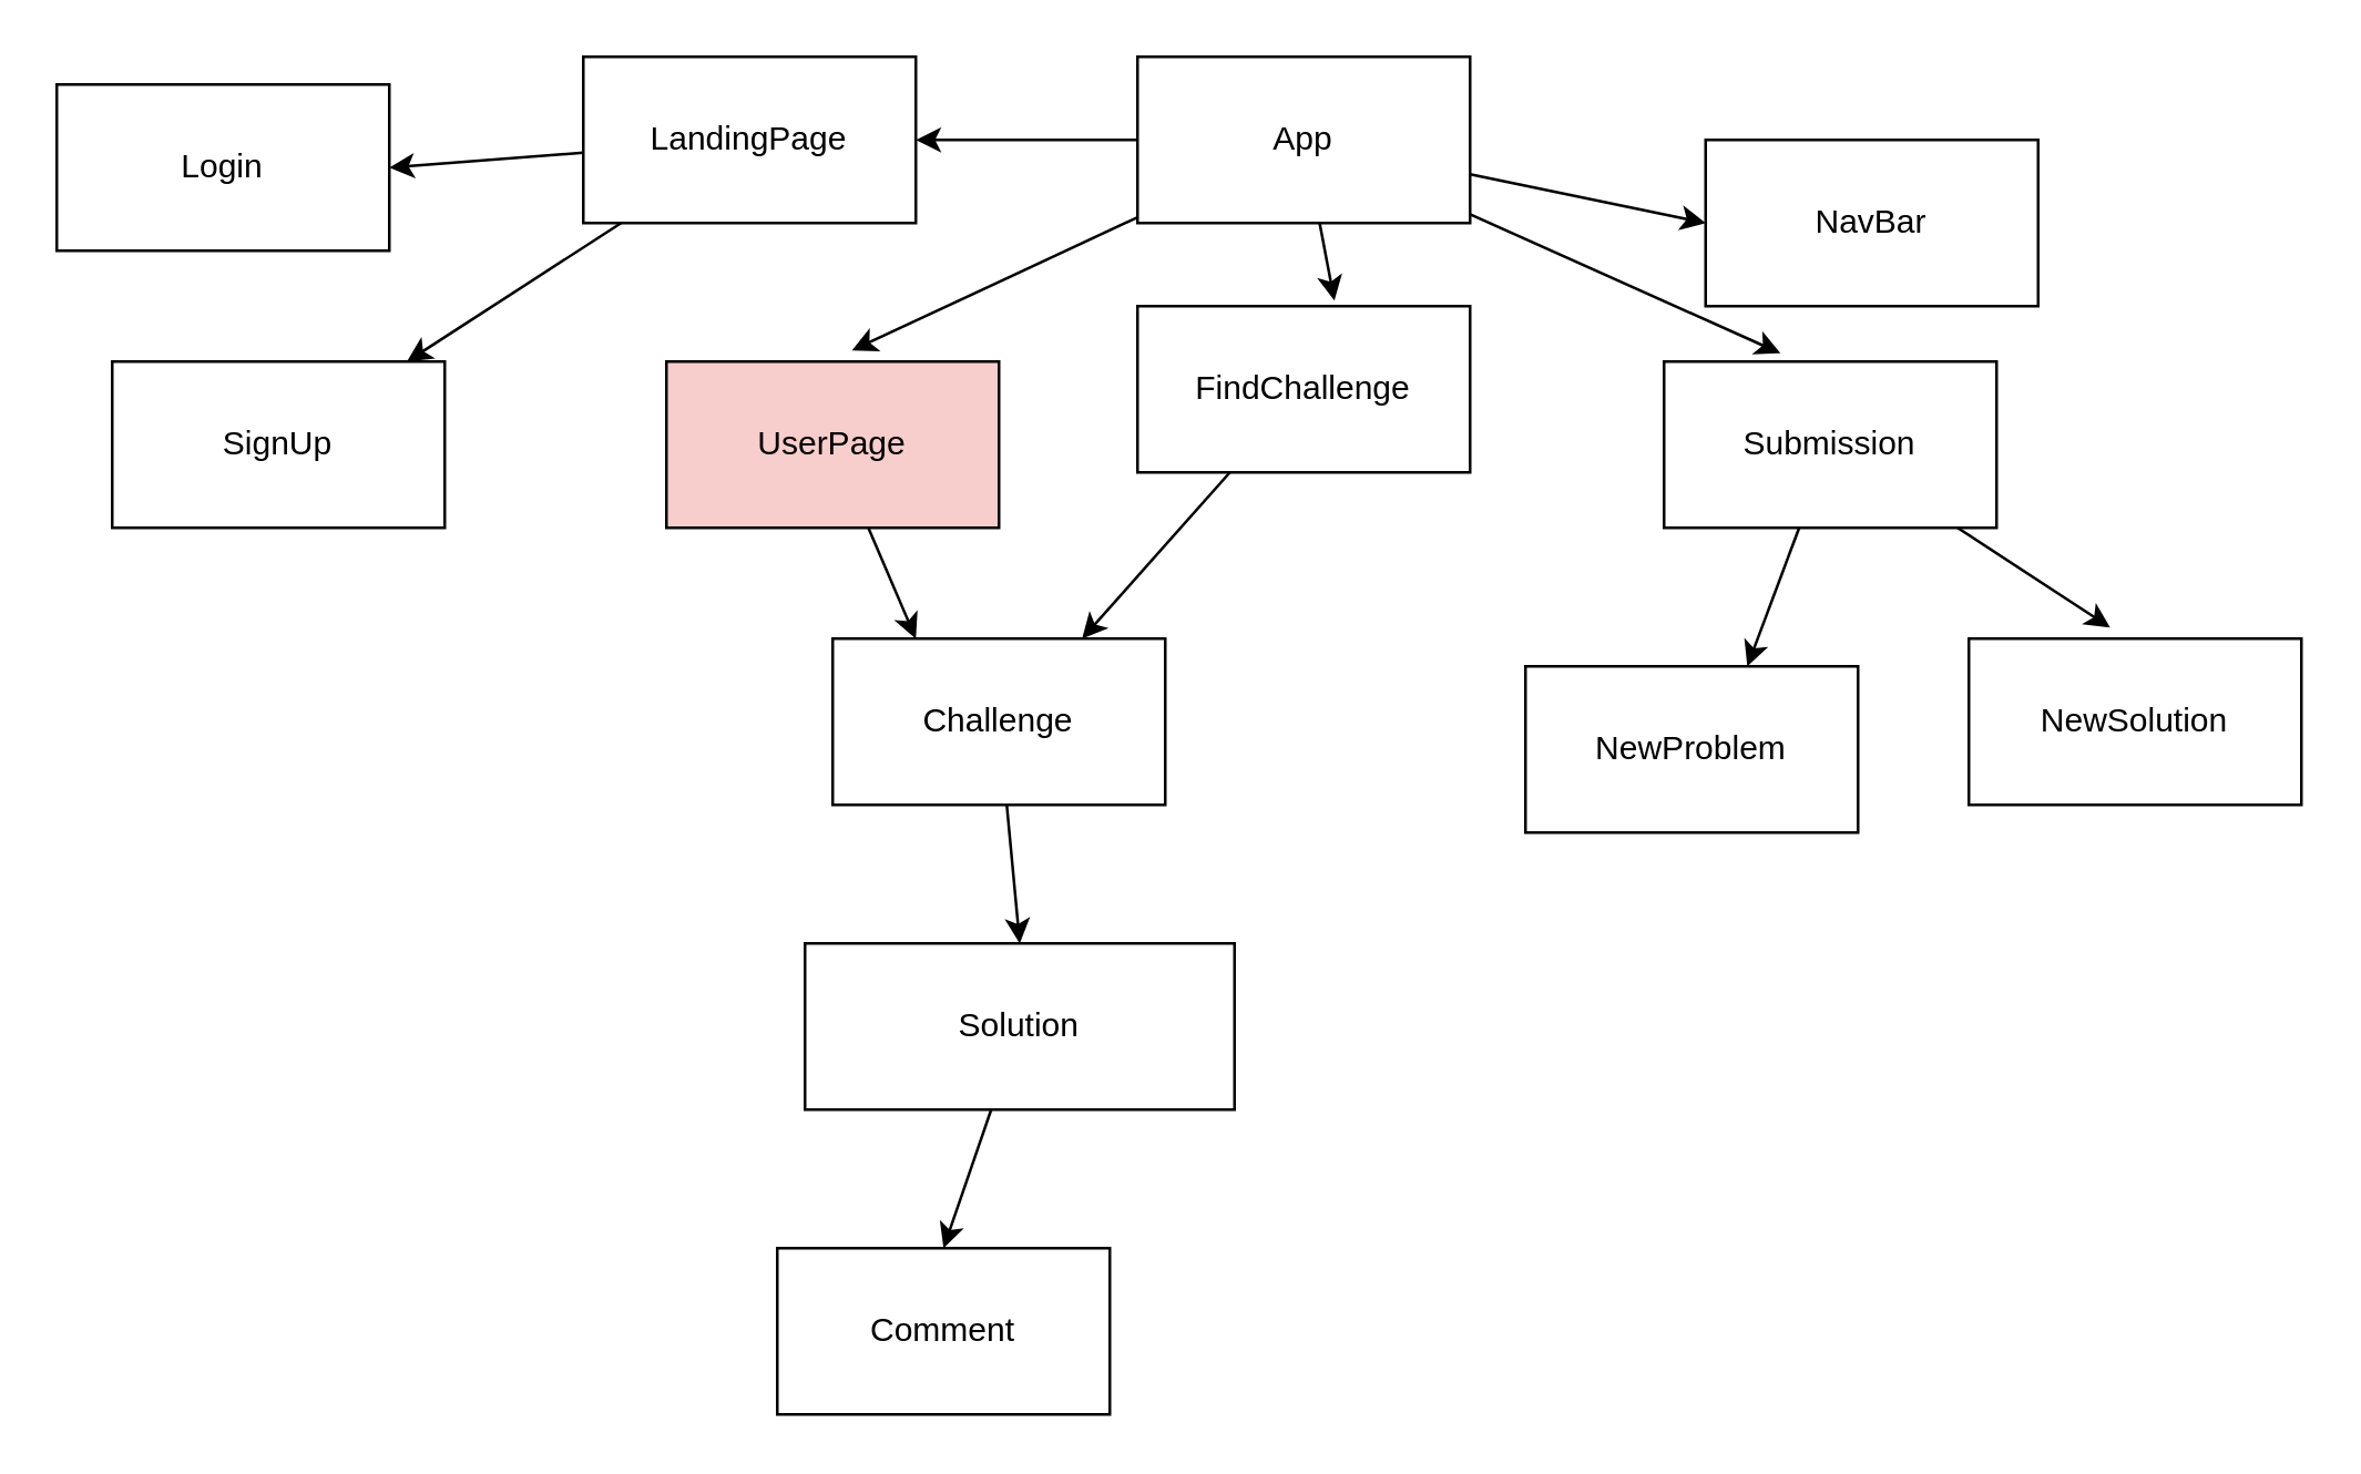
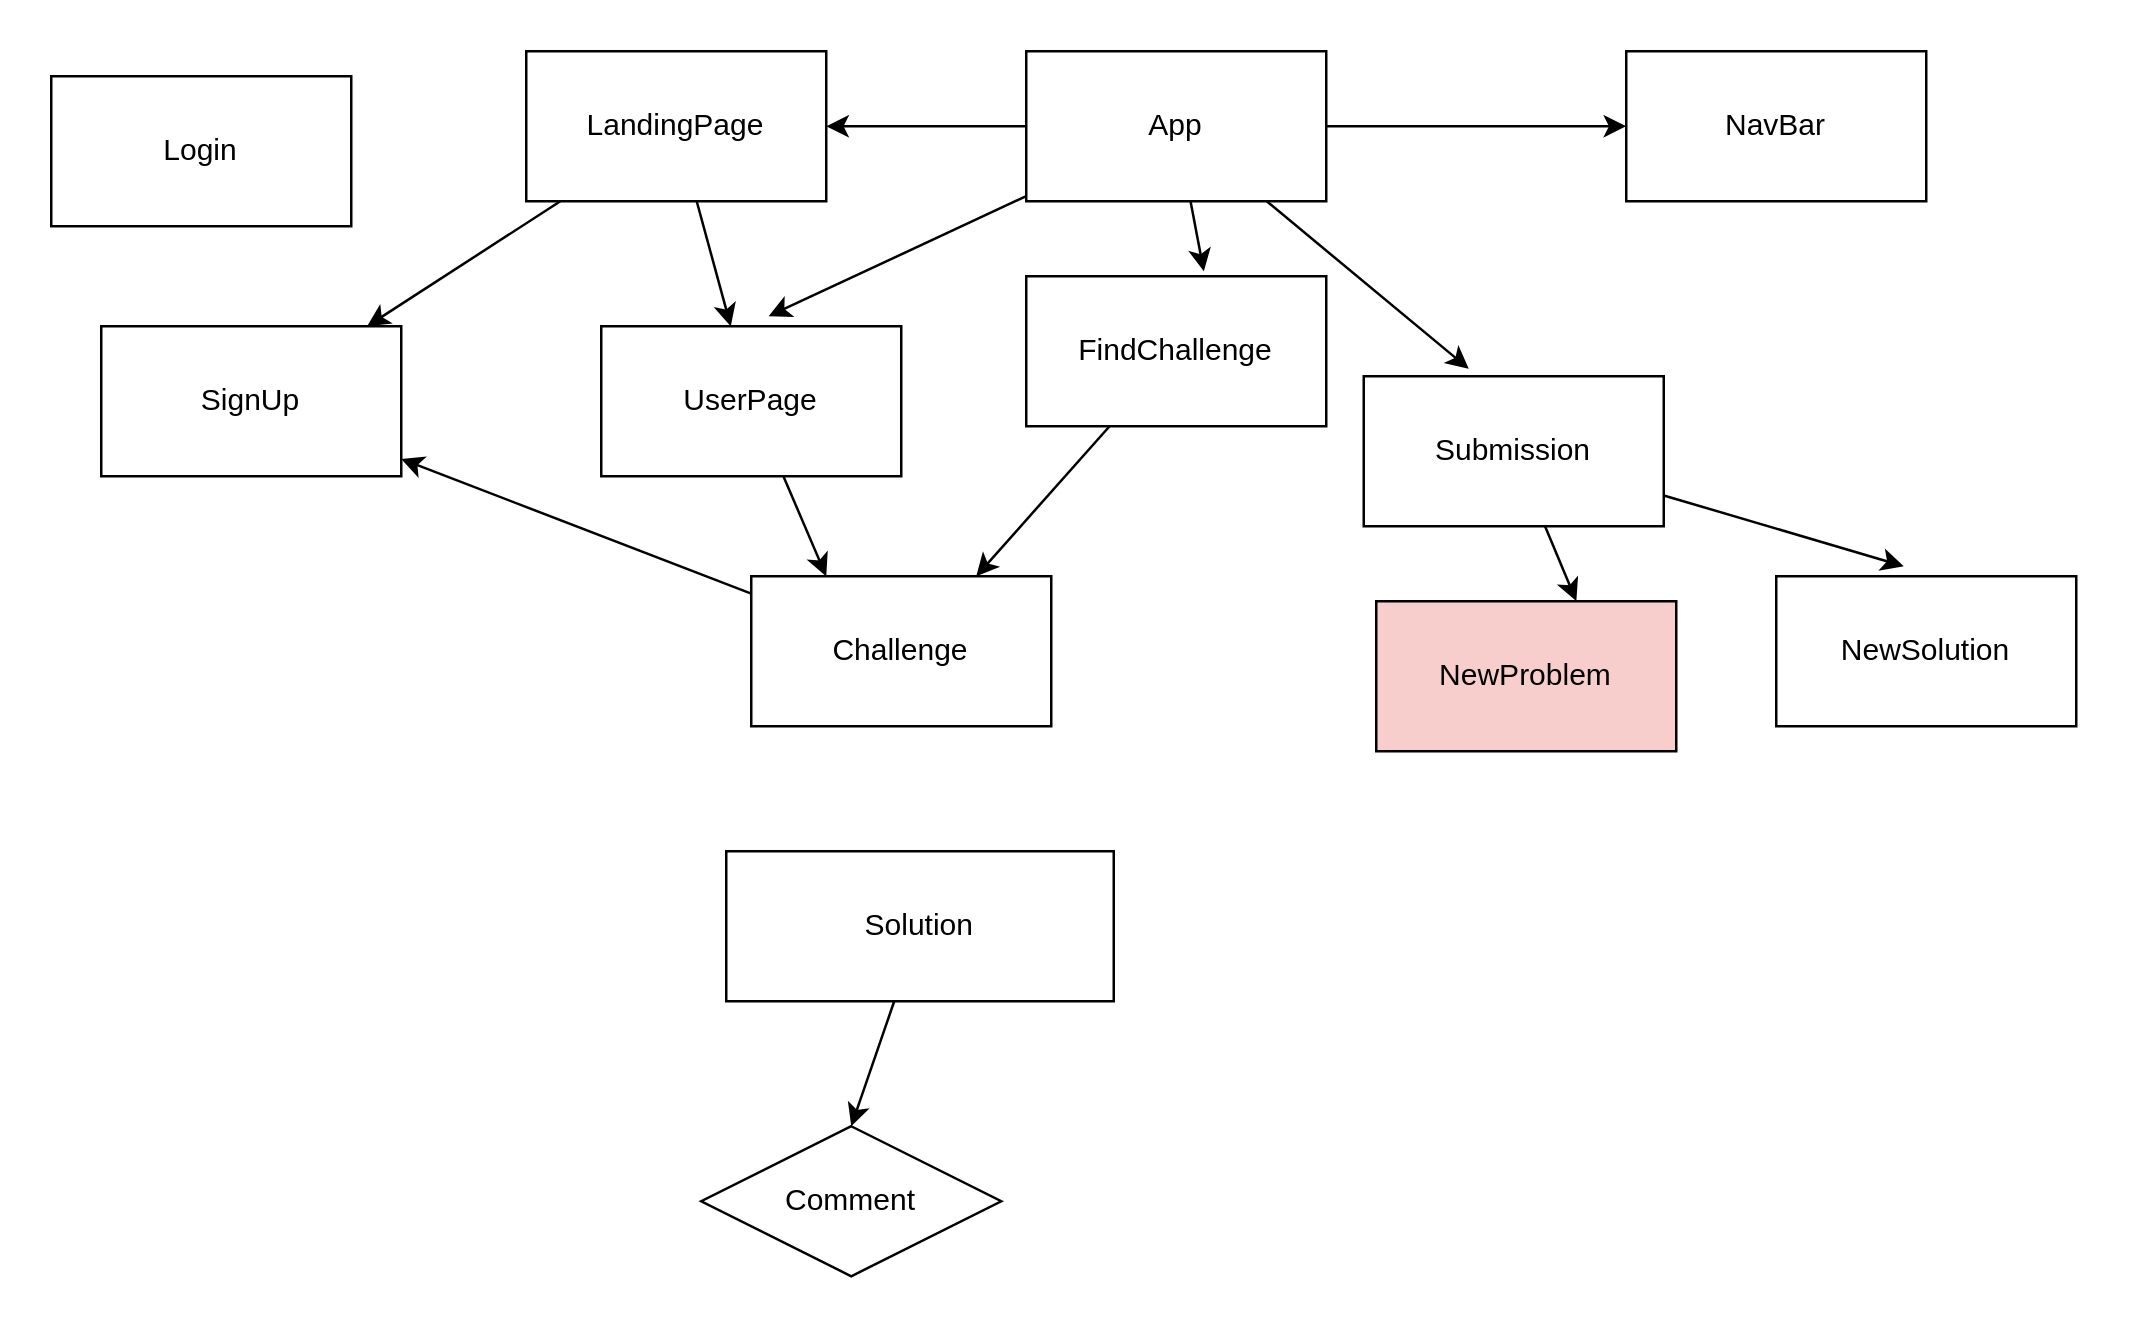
  <mxCell id="0" />
  <mxCell id="1" parent="0" />
  <mxCell id="2" style="edgeStyle=none;html=1;entryX=1;entryY=0.5;entryDx=0;entryDy=0;" parent="1" source="7" target="10" edge="1"><mxGeometry relative="1" as="geometry" /></mxCell>
  <mxCell id="3" style="edgeStyle=none;html=1;entryX=0;entryY=0.5;entryDx=0;entryDy=0;" parent="1" source="7" target="13" edge="1"><mxGeometry relative="1" as="geometry" /></mxCell>
  <mxCell id="4" style="edgeStyle=none;html=1;entryX=0.558;entryY=-0.067;entryDx=0;entryDy=0;entryPerimeter=0;" parent="1" source="7" target="15" edge="1"><mxGeometry relative="1" as="geometry" /></mxCell>
  <mxCell id="5" style="edgeStyle=none;html=1;entryX=0.592;entryY=-0.033;entryDx=0;entryDy=0;entryPerimeter=0;" parent="1" source="7" target="17" edge="1"><mxGeometry relative="1" as="geometry" /></mxCell>
  <mxCell id="6" style="edgeStyle=none;html=1;entryX=0.35;entryY=-0.05;entryDx=0;entryDy=0;entryPerimeter=0;" parent="1" source="7" target="20" edge="1"><mxGeometry relative="1" as="geometry" /></mxCell>
  <mxCell id="7" value="App" style="whiteSpace=wrap;html=1;" parent="1" vertex="1"><mxGeometry x="410" y="20" width="120" height="60" as="geometry" /></mxCell>
  <mxCell id="8" value="" style="edgeStyle=none;html=1;" parent="1" source="10" target="12" edge="1"><mxGeometry relative="1" as="geometry" /></mxCell>
- <mxCell id="9" style="edgeStyle=none;html=1;entryX=1;entryY=0.5;entryDx=0;entryDy=0;" parent="1" source="10" target="11" edge="1"><mxGeometry relative="1" as="geometry" /></mxCell>
+ <mxCell id="9" style="edgeStyle=none;html=1;" parent="1" source="10" target="15" edge="1"><mxGeometry relative="1" as="geometry" /></mxCell>
  <mxCell id="10" value="LandingPage" style="whiteSpace=wrap;html=1;" parent="1" vertex="1"><mxGeometry x="210" y="20" width="120" height="60" as="geometry" /></mxCell>
  <mxCell id="11" value="Login" style="whiteSpace=wrap;html=1;" parent="1" vertex="1"><mxGeometry x="20" y="30" width="120" height="60" as="geometry" /></mxCell>
  <mxCell id="12" value="SignUp" style="whiteSpace=wrap;html=1;" parent="1" vertex="1"><mxGeometry x="40" y="130" width="120" height="60" as="geometry" /></mxCell>
- <mxCell id="13" value="NavBar" style="whiteSpace=wrap;html=1;" parent="1" vertex="1"><mxGeometry x="615" y="50" width="120" height="60" as="geometry" /></mxCell>
+ <mxCell id="13" value="NavBar" style="whiteSpace=wrap;html=1;" parent="1" vertex="1"><mxGeometry x="650" y="20" width="120" height="60" as="geometry" /></mxCell>
  <mxCell id="14" style="edgeStyle=none;html=1;entryX=0.25;entryY=0;entryDx=0;entryDy=0;" parent="1" source="15" target="24" edge="1"><mxGeometry relative="1" as="geometry" /></mxCell>
- <mxCell id="15" value="UserPage" style="whiteSpace=wrap;html=1;fillColor=#f8cecc;" parent="1" vertex="1"><mxGeometry x="240" y="130" width="120" height="60" as="geometry" /></mxCell>
+ <mxCell id="15" value="UserPage" style="whiteSpace=wrap;html=1;" parent="1" vertex="1"><mxGeometry x="240" y="130" width="120" height="60" as="geometry" /></mxCell>
  <mxCell id="16" style="edgeStyle=none;html=1;entryX=0.75;entryY=0;entryDx=0;entryDy=0;" parent="1" source="17" target="24" edge="1"><mxGeometry relative="1" as="geometry" /></mxCell>
  <mxCell id="17" value="FindChallenge" style="whiteSpace=wrap;html=1;" parent="1" vertex="1"><mxGeometry x="410" y="110" width="120" height="60" as="geometry" /></mxCell>
  <mxCell id="18" style="edgeStyle=none;html=1;entryX=0.425;entryY=-0.067;entryDx=0;entryDy=0;entryPerimeter=0;" parent="1" source="20" target="22" edge="1"><mxGeometry relative="1" as="geometry" /></mxCell>
  <mxCell id="19" style="edgeStyle=none;html=1;entryX=0.667;entryY=0;entryDx=0;entryDy=0;entryPerimeter=0;" parent="1" source="20" target="21" edge="1"><mxGeometry relative="1" as="geometry" /></mxCell>
- <mxCell id="20" value="Submission" style="whiteSpace=wrap;html=1;" parent="1" vertex="1"><mxGeometry x="600" y="130" width="120" height="60" as="geometry" /></mxCell>
- <mxCell id="21" value="NewProblem" style="whiteSpace=wrap;html=1;" parent="1" vertex="1"><mxGeometry x="550" y="240" width="120" height="60" as="geometry" /></mxCell>
+ <mxCell id="20" value="Submission" style="whiteSpace=wrap;html=1;" parent="1" vertex="1"><mxGeometry x="545" y="150" width="120" height="60" as="geometry" /></mxCell>
+ <mxCell id="21" value="NewProblem" style="whiteSpace=wrap;html=1;fillColor=#f8cecc;" parent="1" vertex="1"><mxGeometry x="550" y="240" width="120" height="60" as="geometry" /></mxCell>
  <mxCell id="22" value="NewSolution" style="whiteSpace=wrap;html=1;" parent="1" vertex="1"><mxGeometry x="710" y="230" width="120" height="60" as="geometry" /></mxCell>
- <mxCell id="23" style="edgeStyle=none;html=1;entryX=0.5;entryY=0;entryDx=0;entryDy=0;" edge="1" parent="1" source="24" target="26"><mxGeometry relative="1" as="geometry" /></mxCell>
+ <mxCell id="23" style="edgeStyle=none;html=1;" edge="1" parent="1" source="24" target="12"><mxGeometry relative="1" as="geometry" /></mxCell>
  <mxCell id="24" value="Challenge" style="whiteSpace=wrap;html=1;" parent="1" vertex="1"><mxGeometry x="300" y="230" width="120" height="60" as="geometry" /></mxCell>
  <mxCell id="25" style="edgeStyle=none;html=1;entryX=0.5;entryY=0;entryDx=0;entryDy=0;" parent="1" source="26" target="27" edge="1"><mxGeometry relative="1" as="geometry" /></mxCell>
  <mxCell id="26" value="Solution" style="whiteSpace=wrap;html=1;" parent="1" vertex="1"><mxGeometry x="290" y="340" width="155" height="60" as="geometry" /></mxCell>
- <mxCell id="27" value="Comment" style="whiteSpace=wrap;html=1;" parent="1" vertex="1"><mxGeometry x="280" y="450" width="120" height="60" as="geometry" /></mxCell>
+ <mxCell id="27" value="Comment" style="rhombus;whiteSpace=wrap;html=1;" parent="1" vertex="1"><mxGeometry x="280" y="450" width="120" height="60" as="geometry" /></mxCell>
